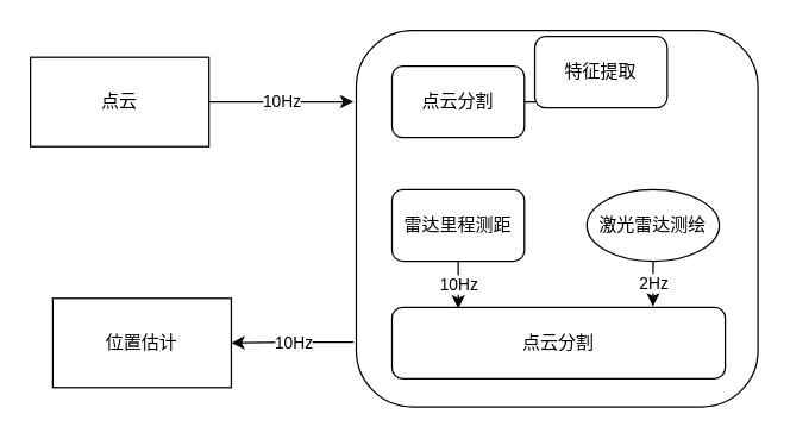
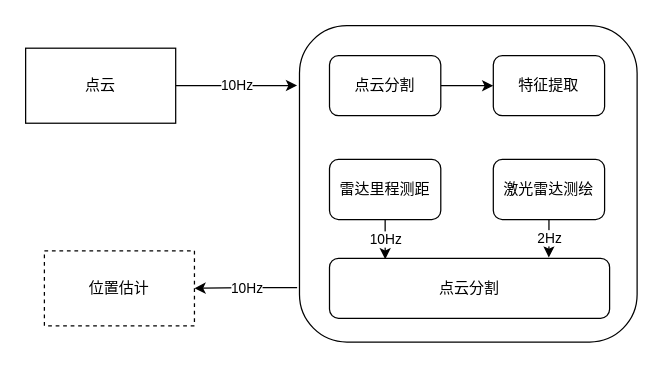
  <mxCell id="0" />
  <mxCell id="1" parent="0" />
  <mxCell id="2" value="10Hz" style="edgeStyle=orthogonalEdgeStyle;rounded=0;orthogonalLoop=1;jettySize=auto;html=1;entryX=1;entryY=0.5;entryDx=0;entryDy=0;exitX=-0.007;exitY=0.828;exitDx=0;exitDy=0;exitPerimeter=0;" edge="1" parent="1" source="3" target="6"><mxGeometry relative="1" as="geometry" /></mxCell>
  <mxCell id="3" value="" style="rounded=1;whiteSpace=wrap;html=1;" vertex="1" parent="1"><mxGeometry x="239" y="20" width="270" height="253" as="geometry" /></mxCell>
  <mxCell id="4" value="10Hz" style="edgeStyle=orthogonalEdgeStyle;rounded=0;orthogonalLoop=1;jettySize=auto;html=1;entryX=-0.007;entryY=0.189;entryDx=0;entryDy=0;entryPerimeter=0;" edge="1" parent="1" source="5" target="3"><mxGeometry relative="1" as="geometry" /></mxCell>
  <mxCell id="5" value="点云" style="rounded=0;whiteSpace=wrap;html=1;" vertex="1" parent="1"><mxGeometry x="20" y="38" width="120" height="60" as="geometry" /></mxCell>
- <mxCell id="6" value="位置估计" style="rounded=0;whiteSpace=wrap;html=1;" vertex="1" parent="1"><mxGeometry x="35" y="200" width="120" height="60" as="geometry" /></mxCell>
+ <mxCell id="6" value="位置估计" style="rounded=0;whiteSpace=wrap;html=1;dashed=1;" vertex="1" parent="1"><mxGeometry x="35" y="200" width="120" height="60" as="geometry" /></mxCell>
  <mxCell id="7" style="edgeStyle=orthogonalEdgeStyle;rounded=0;orthogonalLoop=1;jettySize=auto;html=1;entryX=0;entryY=0.5;entryDx=0;entryDy=0;" edge="1" parent="1" source="8" target="9"><mxGeometry relative="1" as="geometry" /></mxCell>
  <mxCell id="8" value="点云分割" style="rounded=1;whiteSpace=wrap;html=1;" vertex="1" parent="1"><mxGeometry x="263" y="44" width="89" height="48" as="geometry" /></mxCell>
- <mxCell id="9" value="特征提取" style="rounded=1;whiteSpace=wrap;html=1;" vertex="1" parent="1"><mxGeometry x="359" y="24" width="89" height="48" as="geometry" /></mxCell>
+ <mxCell id="9" value="特征提取" style="rounded=1;whiteSpace=wrap;html=1;" vertex="1" parent="1"><mxGeometry x="394" y="44" width="89" height="48" as="geometry" /></mxCell>
  <mxCell id="10" value="10Hz" style="edgeStyle=orthogonalEdgeStyle;rounded=0;orthogonalLoop=1;jettySize=auto;html=1;entryX=0.199;entryY=0.017;entryDx=0;entryDy=0;entryPerimeter=0;" edge="1" parent="1" source="11" target="14"><mxGeometry relative="1" as="geometry" /></mxCell>
  <mxCell id="11" value="雷达里程测距" style="rounded=1;whiteSpace=wrap;html=1;" vertex="1" parent="1"><mxGeometry x="263" y="127" width="89" height="48" as="geometry" /></mxCell>
  <mxCell id="12" value="2Hz" style="edgeStyle=orthogonalEdgeStyle;rounded=0;orthogonalLoop=1;jettySize=auto;html=1;entryX=0.783;entryY=-0.013;entryDx=0;entryDy=0;entryPerimeter=0;" edge="1" parent="1" source="13" target="14"><mxGeometry relative="1" as="geometry" /></mxCell>
- <mxCell id="13" value="激光雷达测绘" style="ellipse;whiteSpace=wrap;html=1;" vertex="1" parent="1"><mxGeometry x="394" y="127" width="89" height="48" as="geometry" /></mxCell>
+ <mxCell id="13" value="激光雷达测绘" style="rounded=1;whiteSpace=wrap;html=1;" vertex="1" parent="1"><mxGeometry x="394" y="127" width="89" height="48" as="geometry" /></mxCell>
  <mxCell id="14" value="点云分割" style="rounded=1;whiteSpace=wrap;html=1;" vertex="1" parent="1"><mxGeometry x="263" y="206" width="224" height="48" as="geometry" /></mxCell>
